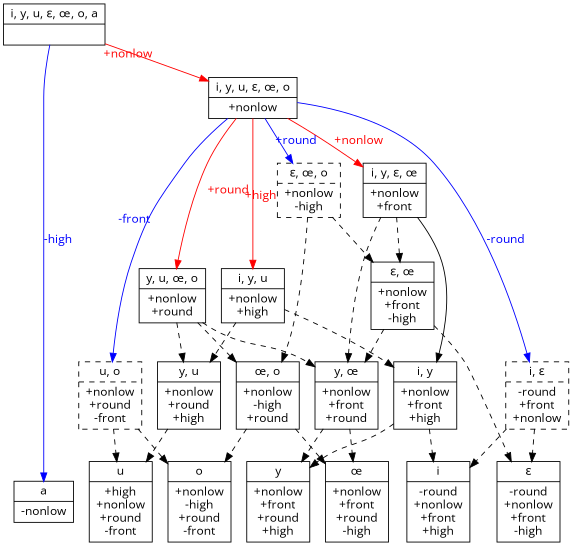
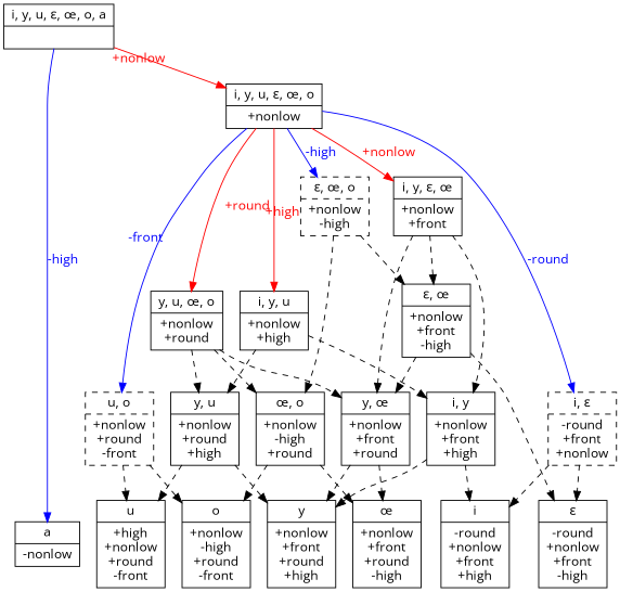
  digraph {
    fontname="Open Sans"
    node [fontname="Open Sans" shape=record]
    edge [fontname="Open Sans" style=dashed]
    n1 [label="{<segs> i |<feats> -round\n+nonlow\n+front\n+high }"]
    n2 [label="{<segs> y |<feats> +nonlow\n+front\n+round\n+high }"]
    n3 [label="{<segs> u |<feats> +high\n+nonlow\n+round\n-front }"]
    n4 [label="{<segs> ɛ |<feats> -round\n+nonlow\n+front\n-high }"]
    n5 [label="{<segs> œ |<feats> +nonlow\n+front\n+round\n-high }"]
    n6 [label="{<segs> o |<feats> +nonlow\n-high\n+round\n-front }"]
    n7 [label="{<segs> a |<feats> -nonlow }"]
    n8 [label="{<segs> i, y, u, ɛ, œ, o, a |<feats>  }"]
    n9 [label="{<segs> i, y, u, ɛ, œ, o |<feats> +nonlow }"]
    n10 [label="{<segs> i, y, ɛ, œ |<feats> +nonlow\n+front }"]
    n11 [label="{<segs> y, u, œ, o |<feats> +nonlow\n+round }"]
    n12 [label="{<segs> i, y, u |<feats> +nonlow\n+high }"]
    n13 [label="{<segs> u, o |<feats> +nonlow\n+round\n-front }" style=dashed]
    n14 [label="{<segs> i, ɛ |<feats> -round\n+front\n+nonlow }" style=dashed]
    n15 [label="{<segs> ɛ, œ, o |<feats> +nonlow\n-high }" style=dashed]
    n16 [label="{<segs> y, œ |<feats> +nonlow\n+front\n+round }"]
    n17 [label="{<segs> i, y |<feats> +nonlow\n+front\n+high }"]
    n18 [label="{<segs> ɛ, œ |<feats> +nonlow\n+front\n-high }"]
    n19 [label="{<segs> y, u |<feats> +nonlow\n+round\n+high }"]
    n20 [label="{<segs> œ, o |<feats> +nonlow\n-high\n+round }"]
    subgraph sub_1 {
      rank=same
      n1
      n2
      n3
      n4
      n5
      n6
      n7
    }
    n8 -> n7 [color=blue fontcolor=blue label="-high" style=""]
    n8 -> n9 [color=red fontcolor=red xlabel="+nonlow" style=""]
    n9 -> n10 [color=red fontcolor=red label="+nonlow" style=""]
    n9 -> n11 [color=red fontcolor=red label="+round" style=""]
    n9 -> n12 [color=red fontcolor=red xlabel="+high" style=""]
    n9 -> n13 [color=blue fontcolor=blue xlabel="-front" style=""]
    n9 -> n14 [color=blue fontcolor=blue label="-round" style=""]
-   n9 -> n15 [color=blue fontcolor=blue label="+round" style=""]
+   n9 -> n15 [color=blue fontcolor=blue label="-high" style=""]
    n10 -> n16
-   n10 -> n17 [style=solid]
+   n10 -> n17
    n10 -> n18
    n11 -> n16
    n11 -> n19
    n11 -> n20
    n12 -> n17
    n12 -> n19
    n13 -> n3
    n13 -> n6
    n14 -> n1
    n14 -> n4
    n15 -> n18
    n15 -> n20
    n16 -> n2
    n16 -> n5
    n17 -> n1
    n17 -> n2
    n18 -> n4
    n18 -> n16
+   n19 -> n2
    n19 -> n3
    n20 -> n5
    n20 -> n6
  }
